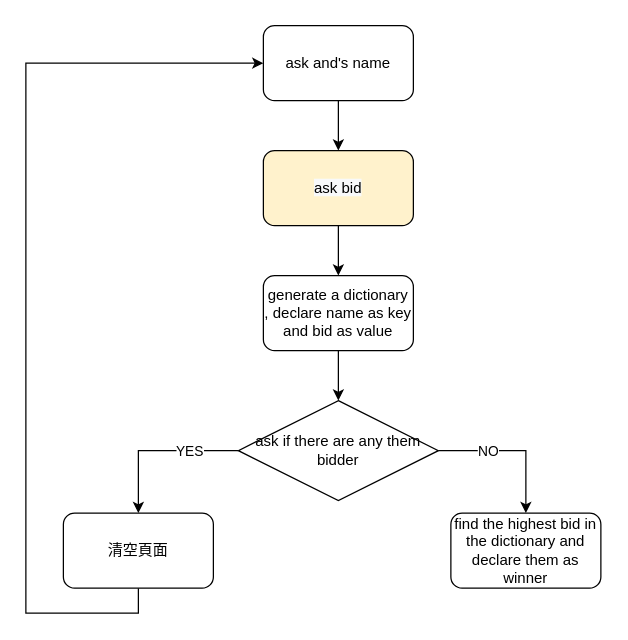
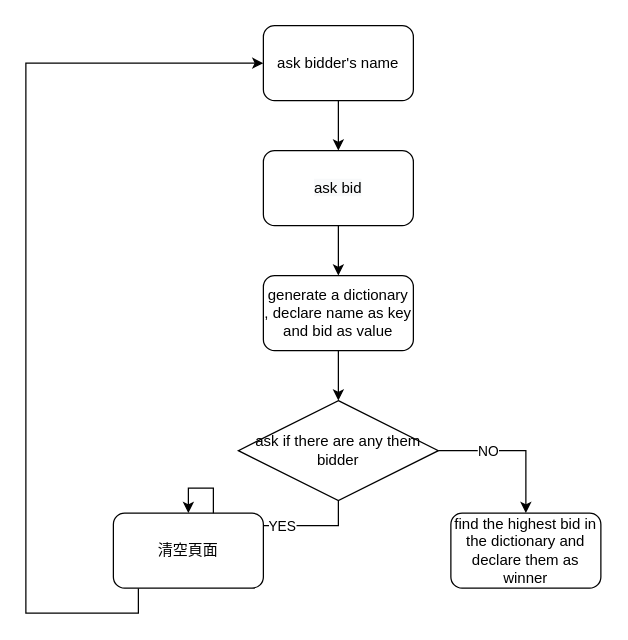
  <mxCell id="0" />
  <mxCell id="1" parent="0" />
  <mxCell id="2" value="" style="edgeStyle=orthogonalEdgeStyle;rounded=0;orthogonalLoop=1;jettySize=auto;html=1;" edge="1" parent="1" source="3" target="11"><mxGeometry relative="1" as="geometry" /></mxCell>
  <mxCell id="3" value="generate a dictionary&lt;br&gt;, declare name as key and bid as value" style="whiteSpace=wrap;html=1;rounded=1;" vertex="1" parent="1"><mxGeometry x="210" y="220" width="120" height="60" as="geometry" /></mxCell>
  <mxCell id="4" value="" style="edgeStyle=orthogonalEdgeStyle;rounded=0;orthogonalLoop=1;jettySize=auto;html=1;" edge="1" parent="1" source="5"><mxGeometry relative="1" as="geometry"><mxPoint x="270" y="120" as="targetPoint" /></mxGeometry></mxCell>
- <mxCell id="5" value="ask and's name" style="whiteSpace=wrap;html=1;rounded=1;" vertex="1" parent="1"><mxGeometry x="210" y="20" width="120" height="60" as="geometry" /></mxCell>
+ <mxCell id="5" value="ask bidder's name" style="whiteSpace=wrap;html=1;rounded=1;" vertex="1" parent="1"><mxGeometry x="210" y="20" width="120" height="60" as="geometry" /></mxCell>
  <mxCell id="6" value="" style="edgeStyle=orthogonalEdgeStyle;rounded=0;orthogonalLoop=1;jettySize=auto;html=1;exitX=1;exitY=0.5;exitDx=0;exitDy=0;entryX=0.5;entryY=0;entryDx=0;entryDy=0;" edge="1" parent="1" source="11" target="8"><mxGeometry relative="1" as="geometry"><mxPoint x="190" y="400" as="sourcePoint" /><Array as="points"><mxPoint x="420" y="360" /></Array></mxGeometry></mxCell>
  <mxCell id="7" value="NO" style="edgeLabel;html=1;align=center;verticalAlign=middle;resizable=0;points=[];" vertex="1" connectable="0" parent="6"><mxGeometry x="-0.144" y="1" relative="1" as="geometry"><mxPoint x="-12" y="1" as="offset" /></mxGeometry></mxCell>
  <mxCell id="8" value="find the highest bid in the dictionary and declare them as winner" style="whiteSpace=wrap;html=1;rounded=1;" vertex="1" parent="1"><mxGeometry x="360" y="410" width="120" height="60" as="geometry" /></mxCell>
  <mxCell id="9" value="" style="edgeStyle=orthogonalEdgeStyle;rounded=0;orthogonalLoop=1;jettySize=auto;html=1;" edge="1" parent="1" source="11" target="13"><mxGeometry relative="1" as="geometry" /></mxCell>
  <mxCell id="10" value="YES" style="edgeLabel;html=1;align=center;verticalAlign=middle;resizable=0;points=[];" vertex="1" connectable="0" parent="9"><mxGeometry x="-0.114" y="-1" relative="1" as="geometry"><mxPoint x="18" y="1" as="offset" /></mxGeometry></mxCell>
  <mxCell id="11" value="&lt;span&gt;ask if there are any them bidder&lt;/span&gt;" style="rhombus;whiteSpace=wrap;html=1;" vertex="1" parent="1"><mxGeometry x="190" y="320" width="160" height="80" as="geometry" /></mxCell>
  <mxCell id="12" style="edgeStyle=orthogonalEdgeStyle;rounded=0;orthogonalLoop=1;jettySize=auto;html=1;entryX=0;entryY=0.5;entryDx=0;entryDy=0;" edge="1" parent="1" source="13" target="5"><mxGeometry relative="1" as="geometry"><Array as="points"><mxPoint x="110" y="490" /><mxPoint x="20" y="490" /><mxPoint x="20" y="50" /></Array></mxGeometry></mxCell>
- <mxCell id="13" value="清空頁面" style="rounded=1;whiteSpace=wrap;html=1;" vertex="1" parent="1"><mxGeometry x="50" y="410" width="120" height="60" as="geometry" /></mxCell>
+ <mxCell id="13" value="清空頁面" style="rounded=1;whiteSpace=wrap;html=1;" vertex="1" parent="1"><mxGeometry x="90" y="410" width="120" height="60" as="geometry" /></mxCell>
  <mxCell id="14" value="" style="edgeStyle=orthogonalEdgeStyle;rounded=0;orthogonalLoop=1;jettySize=auto;html=1;" edge="1" parent="1" source="15" target="3"><mxGeometry relative="1" as="geometry" /></mxCell>
- <mxCell id="15" value="&#10;&#10;&lt;span style=&quot;color: rgb(0, 0, 0); font-family: helvetica; font-size: 12px; font-style: normal; font-weight: 400; letter-spacing: normal; text-align: center; text-indent: 0px; text-transform: none; word-spacing: 0px; background-color: rgb(248, 249, 250); display: inline; float: none;&quot;&gt;ask bid&lt;/span&gt;&#10;&#10;" style="whiteSpace=wrap;html=1;rounded=1;fillColor=#fff2cc;" vertex="1" parent="1"><mxGeometry x="210" y="120" width="120" height="60" as="geometry" /></mxCell>
+ <mxCell id="15" value="&#10;&#10;&lt;span style=&quot;color: rgb(0, 0, 0); font-family: helvetica; font-size: 12px; font-style: normal; font-weight: 400; letter-spacing: normal; text-align: center; text-indent: 0px; text-transform: none; word-spacing: 0px; background-color: rgb(248, 249, 250); display: inline; float: none;&quot;&gt;ask bid&lt;/span&gt;&#10;&#10;" style="whiteSpace=wrap;html=1;rounded=1;" vertex="1" parent="1"><mxGeometry x="210" y="120" width="120" height="60" as="geometry" /></mxCell>
